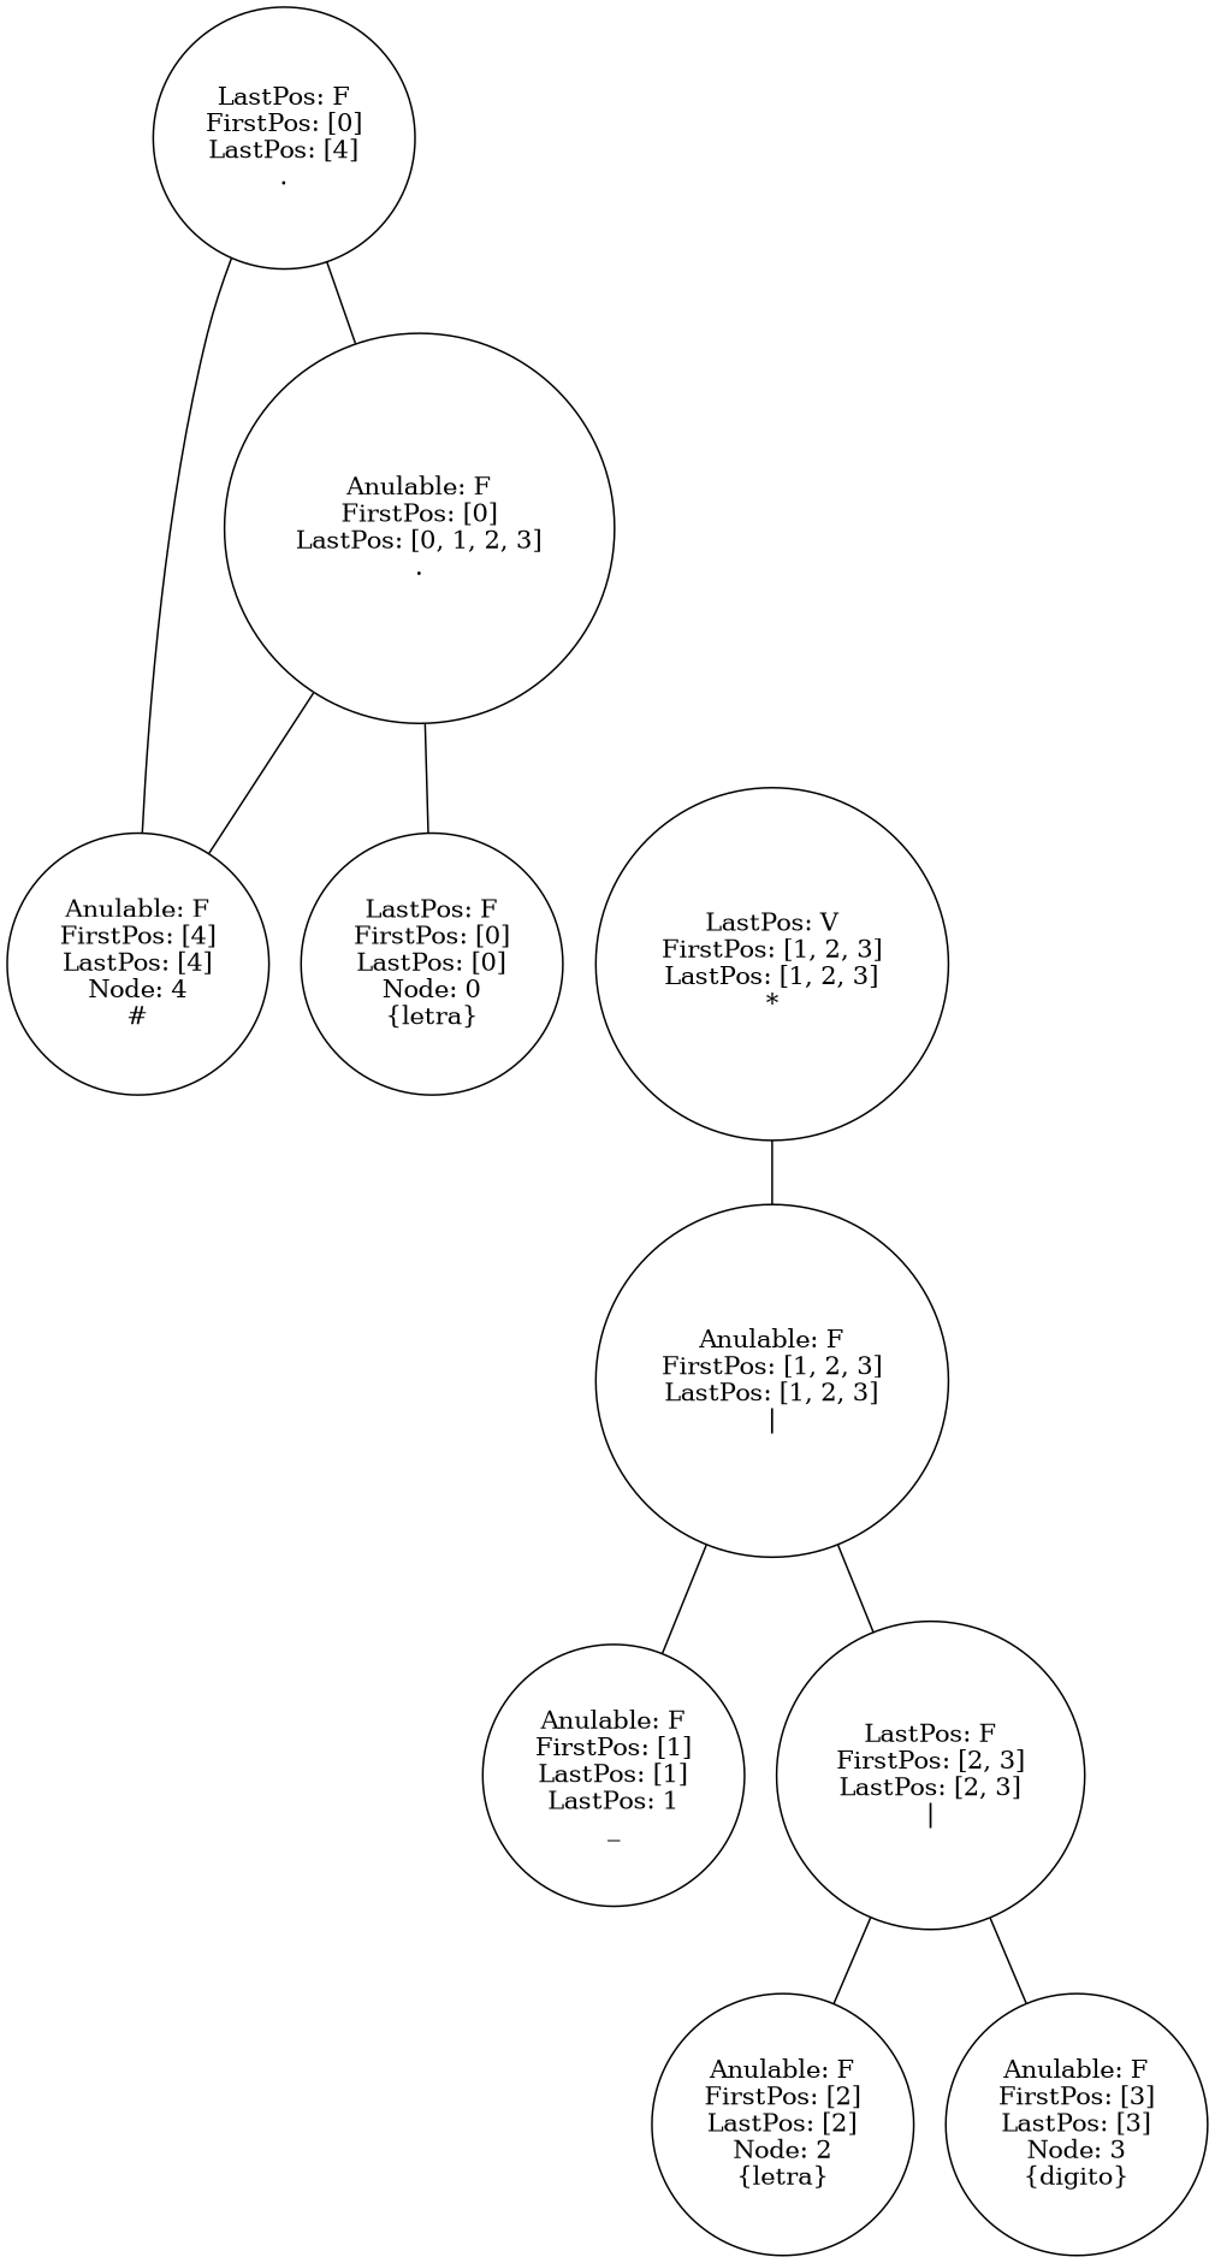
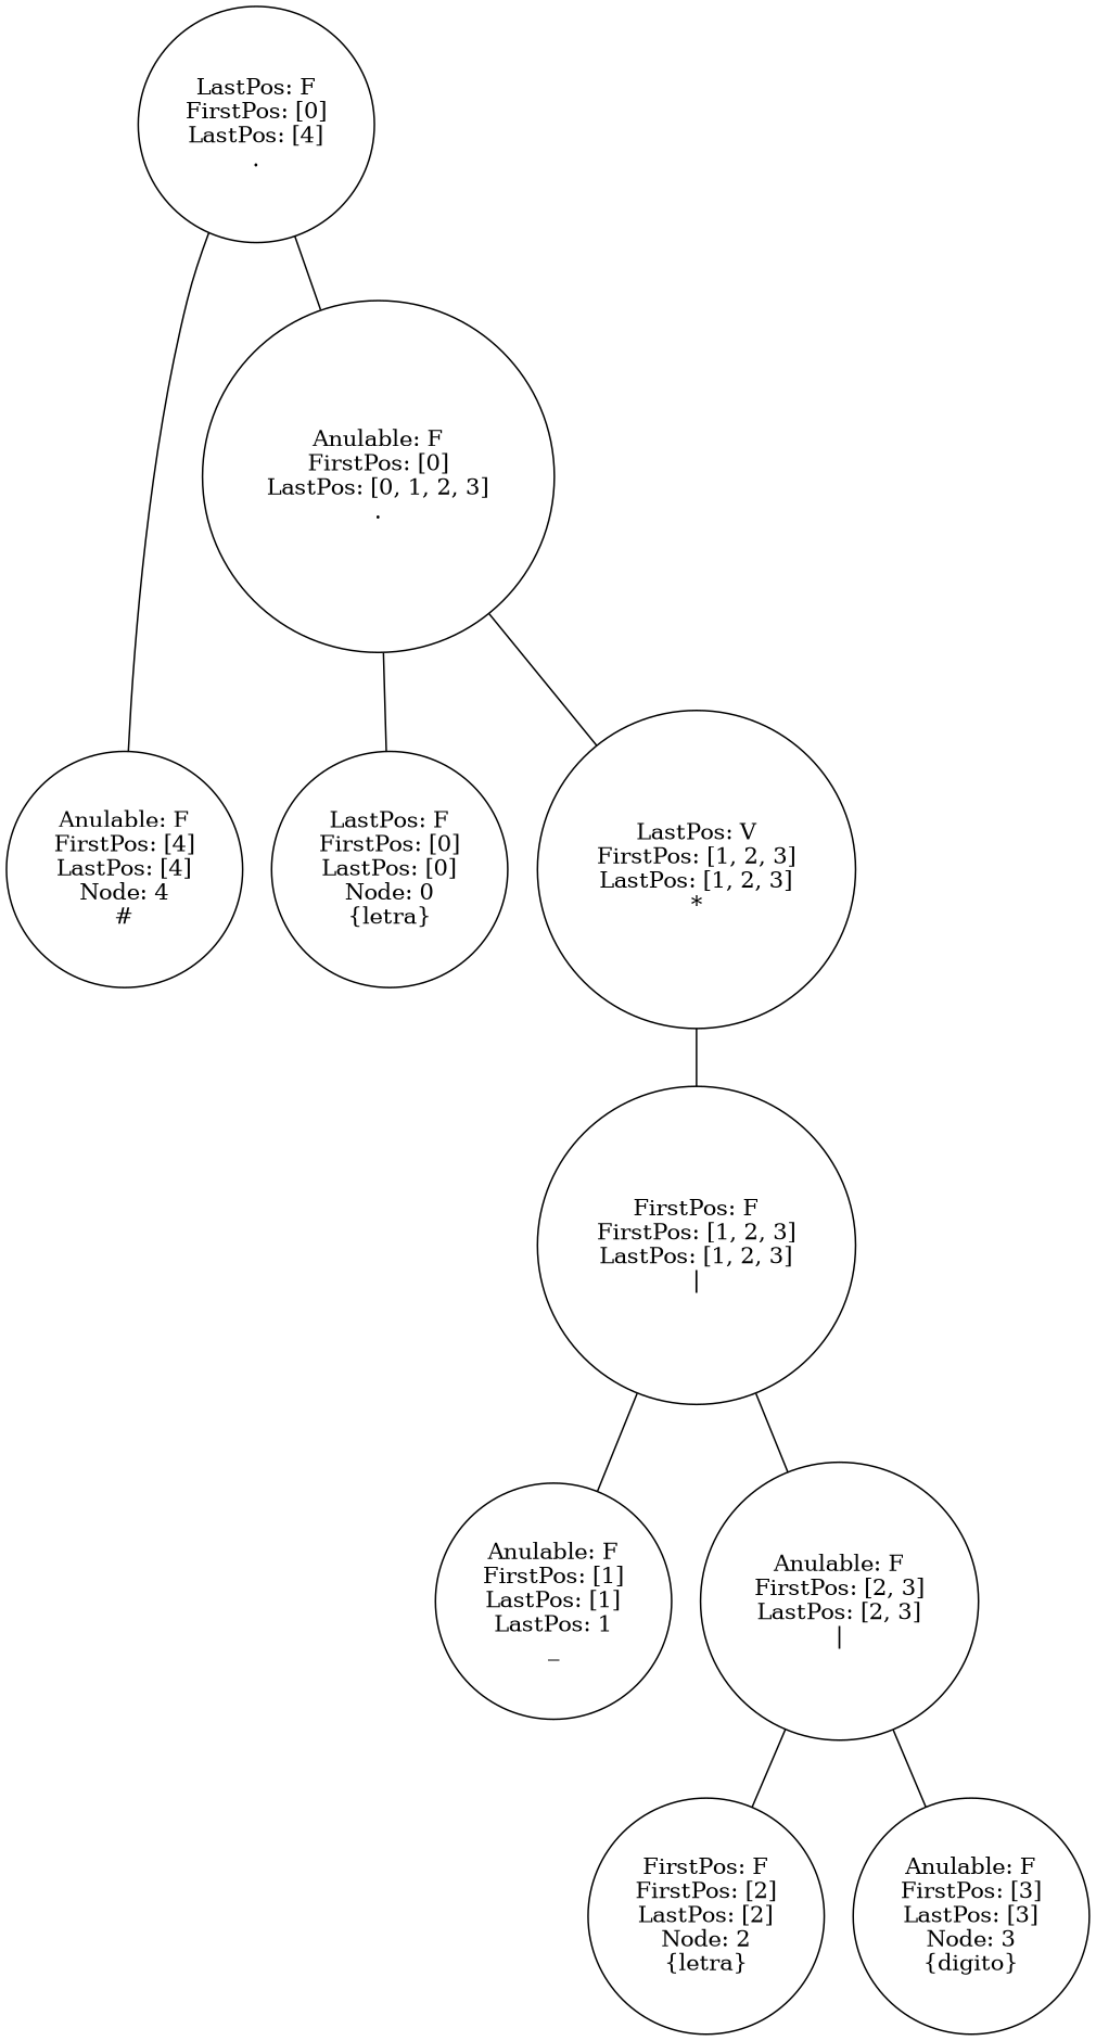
  graph {
    node [shape=circle]
    n1 [height=1 label="LastPos: F\nFirstPos: [0]\nLastPos: [4]\n." width=1]
    n2 [height=1 label="Anulable: F\nFirstPos: [0]\nLastPos: [0, 1, 2, 3]\n." width=1]
    n3 [height=1 label="Anulable: F\nFirstPos: [4]\nLastPos: [4]\nNode: 4\n#" width=1]
    n4 [height=1 label="LastPos: F\nFirstPos: [0]\nLastPos: [0]\nNode: 0\n{letra}" width=1]
    n5 [height=1 label="LastPos: V\nFirstPos: [1, 2, 3]\nLastPos: [1, 2, 3]\n*" width=1]
-   n6 [height=1 label="Anulable: F\nFirstPos: [1, 2, 3]\nLastPos: [1, 2, 3]\n|" width=1]
+   n6 [height=1 label="FirstPos: F\nFirstPos: [1, 2, 3]\nLastPos: [1, 2, 3]\n|" width=1]
    n7 [height=1 label="Anulable: F\nFirstPos: [1]\nLastPos: [1]\nLastPos: 1\n_" width=1]
-   n8 [height=1 label="LastPos: F\nFirstPos: [2, 3]\nLastPos: [2, 3]\n|" width=1]
-   n9 [height=1 label="Anulable: F\nFirstPos: [2]\nLastPos: [2]\nNode: 2\n{letra}" width=1]
+   n8 [height=1 label="Anulable: F\nFirstPos: [2, 3]\nLastPos: [2, 3]\n|" width=1]
+   n9 [height=1 label="FirstPos: F\nFirstPos: [2]\nLastPos: [2]\nNode: 2\n{letra}" width=1]
    n10 [height=1 label="Anulable: F\nFirstPos: [3]\nLastPos: [3]\nNode: 3\n{digito}" width=1]
    n1 -- n2
    n1 -- n3
    n2 -- n4
-   n2 -- n3
+   n2 -- n5
    n5 -- n6
    n6 -- n7
    n6 -- n8
    n8 -- n9
    n8 -- n10
  }
